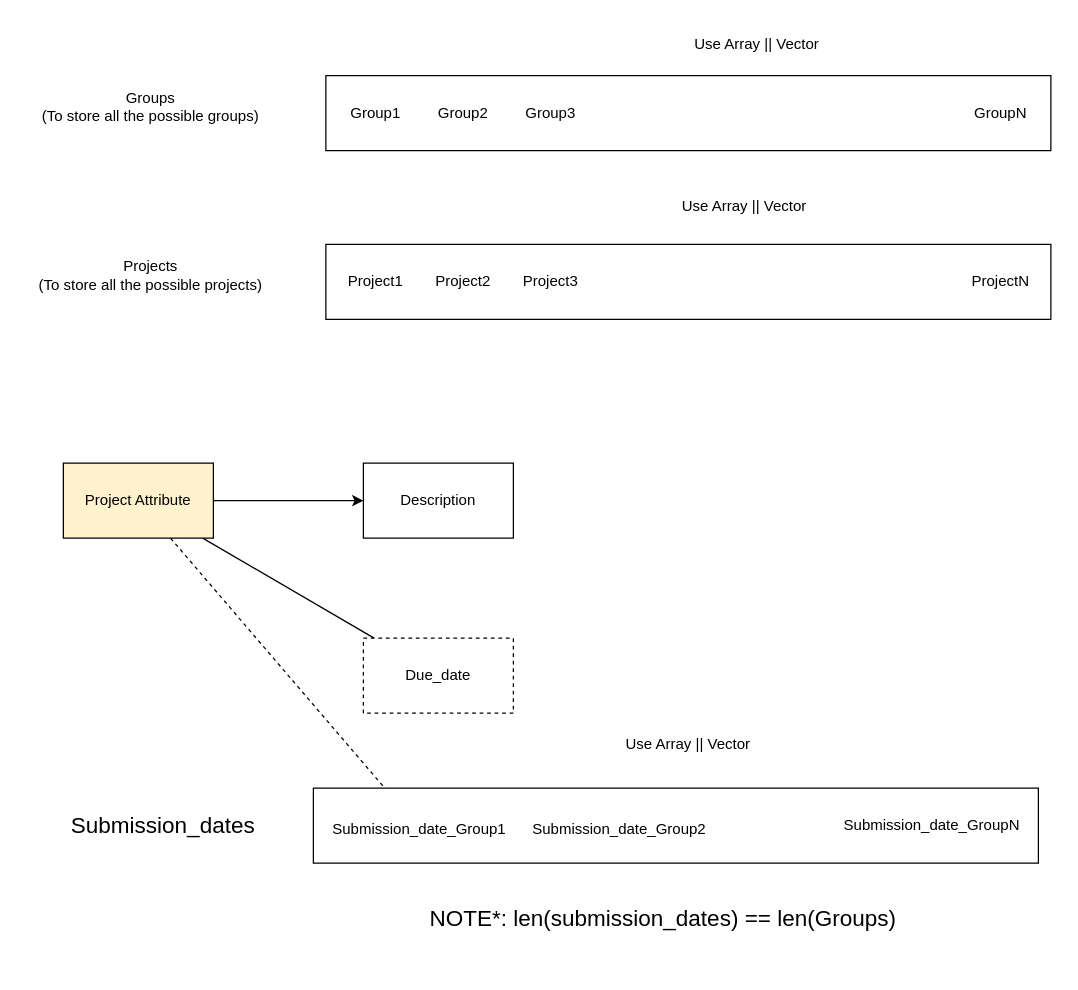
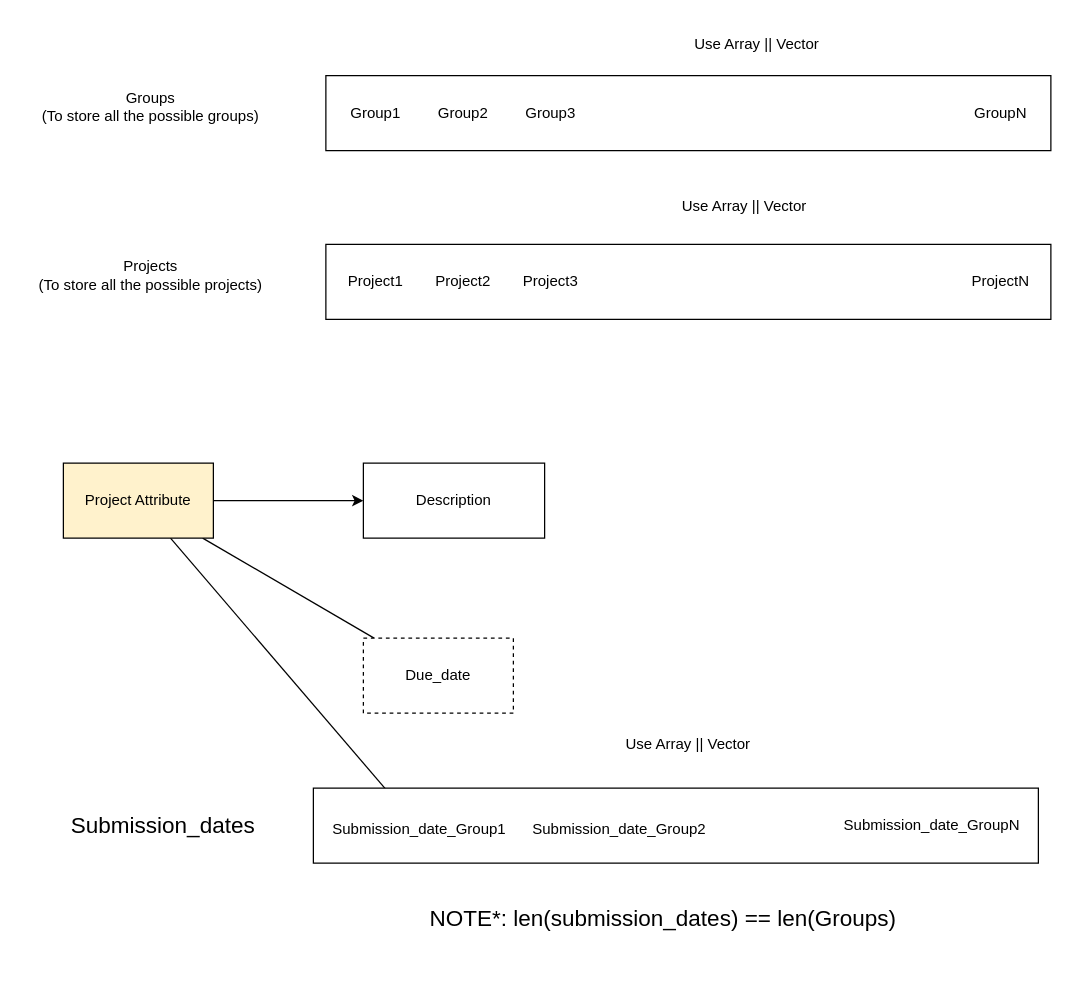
  <mxCell id="0" />
  <mxCell id="1" parent="0" />
  <mxCell id="2" value="Groups&lt;br&gt;(To store all the possible groups)" style="text;html=1;strokeColor=none;fillColor=none;align=center;verticalAlign=middle;whiteSpace=wrap;rounded=0;" parent="1" vertex="1"><mxGeometry x="20" y="60" width="200" height="50" as="geometry" /></mxCell>
  <mxCell id="3" value="" style="rounded=0;whiteSpace=wrap;html=1;" parent="1" vertex="1"><mxGeometry x="260" y="60" width="580" height="60" as="geometry" /></mxCell>
  <mxCell id="4" value="Group1" style="text;html=1;strokeColor=none;fillColor=none;align=center;verticalAlign=middle;whiteSpace=wrap;rounded=0;" parent="1" vertex="1"><mxGeometry x="270" y="75" width="60" height="30" as="geometry" /></mxCell>
  <mxCell id="5" value="Group2" style="text;html=1;strokeColor=none;fillColor=none;align=center;verticalAlign=middle;whiteSpace=wrap;rounded=0;" parent="1" vertex="1"><mxGeometry x="340" y="75" width="60" height="30" as="geometry" /></mxCell>
  <mxCell id="6" value="Group3" style="text;html=1;strokeColor=none;fillColor=none;align=center;verticalAlign=middle;whiteSpace=wrap;rounded=0;" parent="1" vertex="1"><mxGeometry x="410" y="75" width="60" height="30" as="geometry" /></mxCell>
  <mxCell id="7" value="GroupN" style="text;html=1;strokeColor=none;fillColor=none;align=center;verticalAlign=middle;whiteSpace=wrap;rounded=0;" parent="1" vertex="1"><mxGeometry x="770" y="75" width="60" height="30" as="geometry" /></mxCell>
  <mxCell id="8" value="Use Array || Vector" style="text;html=1;strokeColor=none;fillColor=none;align=center;verticalAlign=middle;whiteSpace=wrap;rounded=0;" parent="1" vertex="1"><mxGeometry x="550" y="20" width="110" height="30" as="geometry" /></mxCell>
  <mxCell id="9" value="Projects&lt;br&gt;(To store all the possible projects)" style="text;html=1;strokeColor=none;fillColor=none;align=center;verticalAlign=middle;whiteSpace=wrap;rounded=0;" parent="1" vertex="1"><mxGeometry x="20" y="195" width="200" height="50" as="geometry" /></mxCell>
  <mxCell id="10" value="" style="rounded=0;whiteSpace=wrap;html=1;" parent="1" vertex="1"><mxGeometry x="260" y="195" width="580" height="60" as="geometry" /></mxCell>
  <mxCell id="11" value="Project1" style="text;html=1;strokeColor=none;fillColor=none;align=center;verticalAlign=middle;whiteSpace=wrap;rounded=0;" parent="1" vertex="1"><mxGeometry x="270" y="210" width="60" height="30" as="geometry" /></mxCell>
  <mxCell id="12" value="Project2" style="text;html=1;strokeColor=none;fillColor=none;align=center;verticalAlign=middle;whiteSpace=wrap;rounded=0;" parent="1" vertex="1"><mxGeometry x="340" y="210" width="60" height="30" as="geometry" /></mxCell>
  <mxCell id="13" value="Project3" style="text;html=1;strokeColor=none;fillColor=none;align=center;verticalAlign=middle;whiteSpace=wrap;rounded=0;" parent="1" vertex="1"><mxGeometry x="410" y="210" width="60" height="30" as="geometry" /></mxCell>
  <mxCell id="14" value="ProjectN" style="text;html=1;strokeColor=none;fillColor=none;align=center;verticalAlign=middle;whiteSpace=wrap;rounded=0;" parent="1" vertex="1"><mxGeometry x="770" y="210" width="60" height="30" as="geometry" /></mxCell>
  <mxCell id="15" value="Use Array || Vector" style="text;html=1;strokeColor=none;fillColor=none;align=center;verticalAlign=middle;whiteSpace=wrap;rounded=0;" parent="1" vertex="1"><mxGeometry x="540" y="150" width="110" height="30" as="geometry" /></mxCell>
- <mxCell id="16" value="" style="edgeStyle=none;html=1;dashed=1;" parent="1" source="19" target="23" edge="1"><mxGeometry relative="1" as="geometry" /></mxCell>
+ <mxCell id="16" value="" style="edgeStyle=none;html=1;" parent="1" source="19" target="23" edge="1"><mxGeometry relative="1" as="geometry" /></mxCell>
  <mxCell id="17" value="" style="edgeStyle=none;html=1;" parent="1" source="19" target="20" edge="1"><mxGeometry relative="1" as="geometry" /></mxCell>
  <mxCell id="18" value="" style="edgeStyle=none;html=1;endArrow=none;" parent="1" source="19" target="26" edge="1"><mxGeometry relative="1" as="geometry" /></mxCell>
  <mxCell id="19" value="Project Attribute" style="rounded=0;whiteSpace=wrap;html=1;fillColor=#fff2cc;" parent="1" vertex="1"><mxGeometry x="50" y="370" width="120" height="60" as="geometry" /></mxCell>
- <mxCell id="20" value="Description" style="rounded=0;whiteSpace=wrap;html=1;" parent="1" vertex="1"><mxGeometry x="290" y="370" width="120" height="60" as="geometry" /></mxCell>
+ <mxCell id="20" value="Description" style="rounded=0;whiteSpace=wrap;html=1;" parent="1" vertex="1"><mxGeometry x="290" y="370" width="145" height="60" as="geometry" /></mxCell>
  <mxCell id="21" value="" style="group" parent="1" vertex="1" connectable="0"><mxGeometry x="250" y="630" width="580" height="60" as="geometry" /></mxCell>
  <mxCell id="22" value="" style="rounded=0;whiteSpace=wrap;html=1;" parent="21" vertex="1"><mxGeometry width="580" height="60" as="geometry" /></mxCell>
  <mxCell id="23" value="Submission_date_Group1" style="text;html=1;strokeColor=none;fillColor=none;align=center;verticalAlign=middle;whiteSpace=wrap;rounded=0;" parent="21" vertex="1"><mxGeometry x="10" y="15" width="150" height="35" as="geometry" /></mxCell>
  <mxCell id="24" value="Submission_date_Group2" style="text;html=1;strokeColor=none;fillColor=none;align=center;verticalAlign=middle;whiteSpace=wrap;rounded=0;" parent="21" vertex="1"><mxGeometry x="170" y="15" width="150" height="35" as="geometry" /></mxCell>
  <mxCell id="25" value="Submission_date_GroupN" style="text;html=1;strokeColor=none;fillColor=none;align=center;verticalAlign=middle;whiteSpace=wrap;rounded=0;" parent="21" vertex="1"><mxGeometry x="420" y="12.5" width="150" height="35" as="geometry" /></mxCell>
  <mxCell id="26" value="Due_date" style="whiteSpace=wrap;html=1;rounded=0;dashed=1;" parent="1" vertex="1"><mxGeometry x="290" y="510" width="120" height="60" as="geometry" /></mxCell>
  <mxCell id="27" value="Use Array || Vector" style="text;html=1;strokeColor=none;fillColor=none;align=center;verticalAlign=middle;whiteSpace=wrap;rounded=0;" parent="1" vertex="1"><mxGeometry x="495" y="580" width="110" height="30" as="geometry" /></mxCell>
  <mxCell id="28" value="&lt;font style=&quot;font-size: 18px;&quot;&gt;Submission_dates&lt;/font&gt;" style="text;html=1;strokeColor=none;fillColor=none;align=center;verticalAlign=middle;whiteSpace=wrap;rounded=0;" parent="1" vertex="1"><mxGeometry x="30" y="635" width="200" height="50" as="geometry" /></mxCell>
  <mxCell id="29" value="NOTE*: len(submission_dates) == len(Groups)" style="text;html=1;strokeColor=none;fillColor=none;align=center;verticalAlign=middle;whiteSpace=wrap;rounded=0;fontSize=18;" parent="1" vertex="1"><mxGeometry x="330" y="700" width="400" height="70" as="geometry" /></mxCell>
